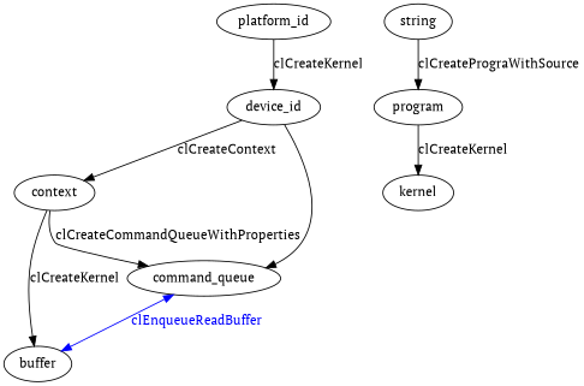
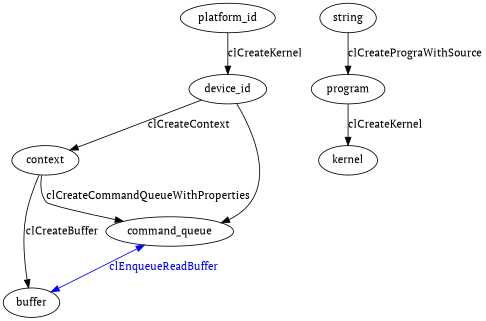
  digraph {
    fontname="PT Serif"
    node [fontname="PT Serif"]
    edge [fontname="PT Serif"]
    platform_id
    device_id
    context
    command_queue
    buffer
    program
    kernel
    string
    platform_id -> device_id [label=clCreateKernel]
    device_id -> context [label=clCreateContext]
    device_id -> command_queue
    context -> command_queue [label=clCreateCommandQueueWithProperties]
-   context -> buffer [label=clCreateKernel]
+   context -> buffer [label=clCreateBuffer]
    command_queue -> buffer [color=blue dir=both fontcolor=blue label=clEnqueueReadBuffer]
    program -> kernel [label=clCreateKernel]
    string -> program [label=clCreatePrograWithSource]
  }
